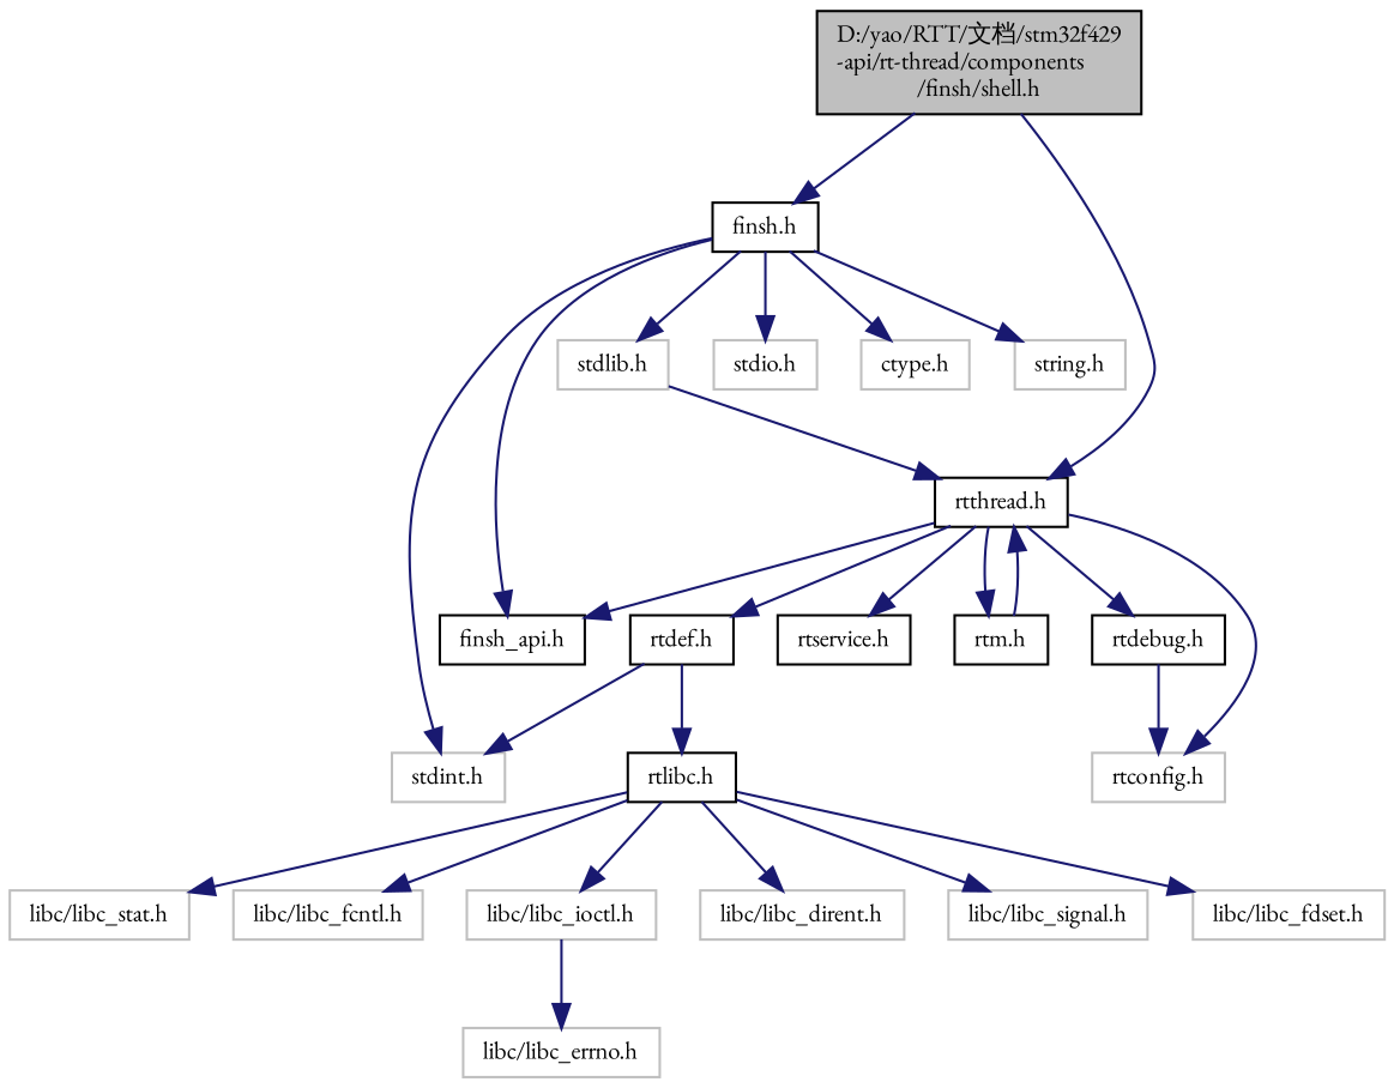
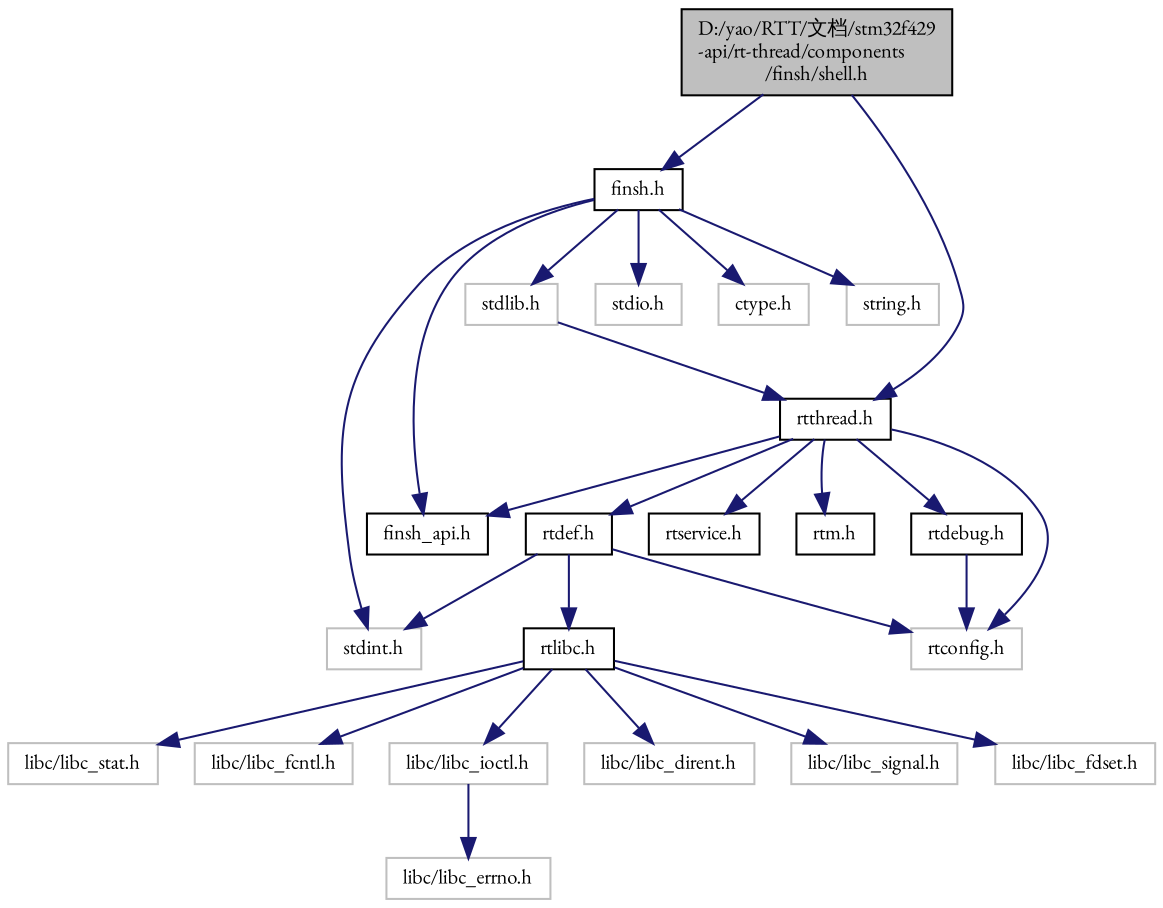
  digraph {
    fontname="EB Garamond"
    node [color=grey75 fillcolor=white fontname="EB Garamond" fontsize=10 shape=record style=filled]
    edge [color=midnightblue fontname="EB Garamond" fontsize=10 labelfontname="FreeSans.ttf" labelfontsize=10 style=solid]
    n1 [color=black fillcolor=grey75 fontcolor=black height=0.2 label="D:/yao/RTT/文档/stm32f429\l-api/rt-thread/components\l/finsh/shell.h" width=0.4]
    n2 [color=black height=0.2 label="rtthread.h" width=0.4]
    n3 [color=black height=0.2 label="finsh.h" width=0.4]
    n4 [height=0.2 label="rtconfig.h" width=0.4]
    n5 [color=black height=0.2 label="rtdebug.h" width=0.4]
    n6 [color=black height=0.2 label="rtdef.h" width=0.4]
    n7 [color=black height=0.2 label="rtservice.h" width=0.4]
    n8 [color=black height=0.2 label="rtm.h" width=0.4]
    n9 [color=black height=0.2 label="finsh_api.h" width=0.4]
    n10 [height=0.2 label="stdint.h" width=0.4]
    n11 [height=0.2 label="stdio.h" width=0.4]
    n12 [height=0.2 label="ctype.h" width=0.4]
    n13 [height=0.2 label="stdlib.h" width=0.4]
    n14 [height=0.2 label="string.h" width=0.4]
    n15 [color=black height=0.2 label="rtlibc.h" width=0.4]
    n16 [height=0.2 label="libc/libc_stat.h" width=0.4]
    n17 [height=0.2 label="libc/libc_fcntl.h" width=0.4]
    n18 [height=0.2 label="libc/libc_ioctl.h" width=0.4]
    n19 [height=0.2 label="libc/libc_dirent.h" width=0.4]
    n20 [height=0.2 label="libc/libc_signal.h" width=0.4]
    n21 [height=0.2 label="libc/libc_fdset.h" width=0.4]
    n22 [height=0.2 label="libc/libc_errno.h" width=0.4]
    n1 -> n2
    n1 -> n3
    n2 -> n4
    n2 -> n5
    n2 -> n6
    n2 -> n7
    n2 -> n8
    n2 -> n9
    n3 -> n9
    n3 -> n10
    n3 -> n11
    n3 -> n12
    n3 -> n13
    n3 -> n14
    n5 -> n4
+   n6 -> n4
    n6 -> n10
    n6 -> n15
-   n8 -> n2
    n13 -> n2
    n15 -> n16
    n15 -> n17
    n15 -> n18
    n15 -> n19
    n15 -> n20
    n15 -> n21
    n18 -> n22
  }
